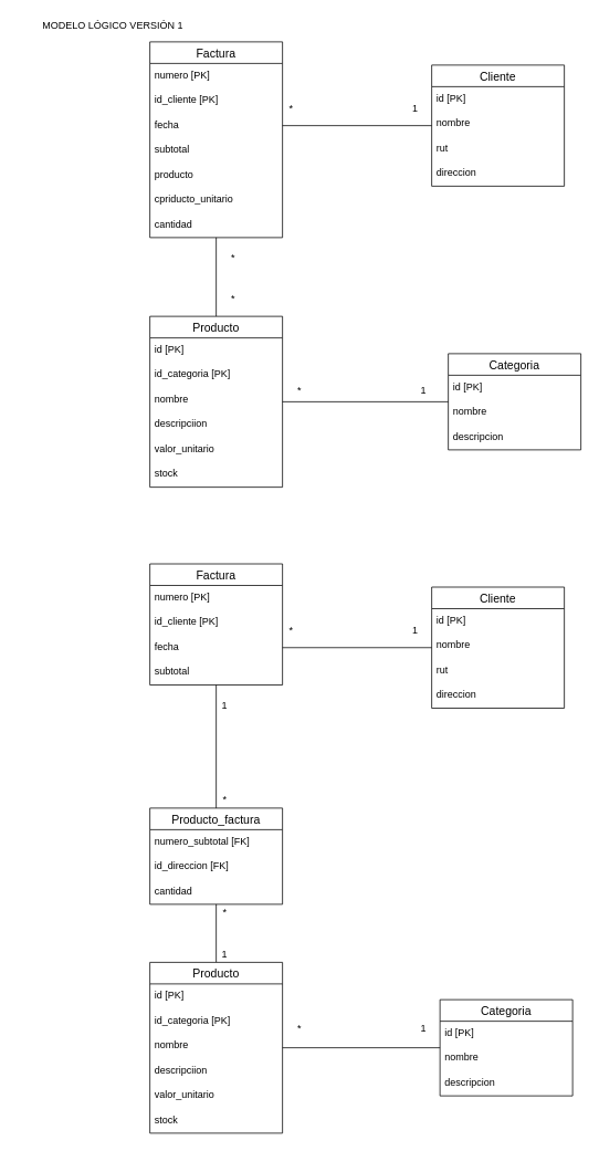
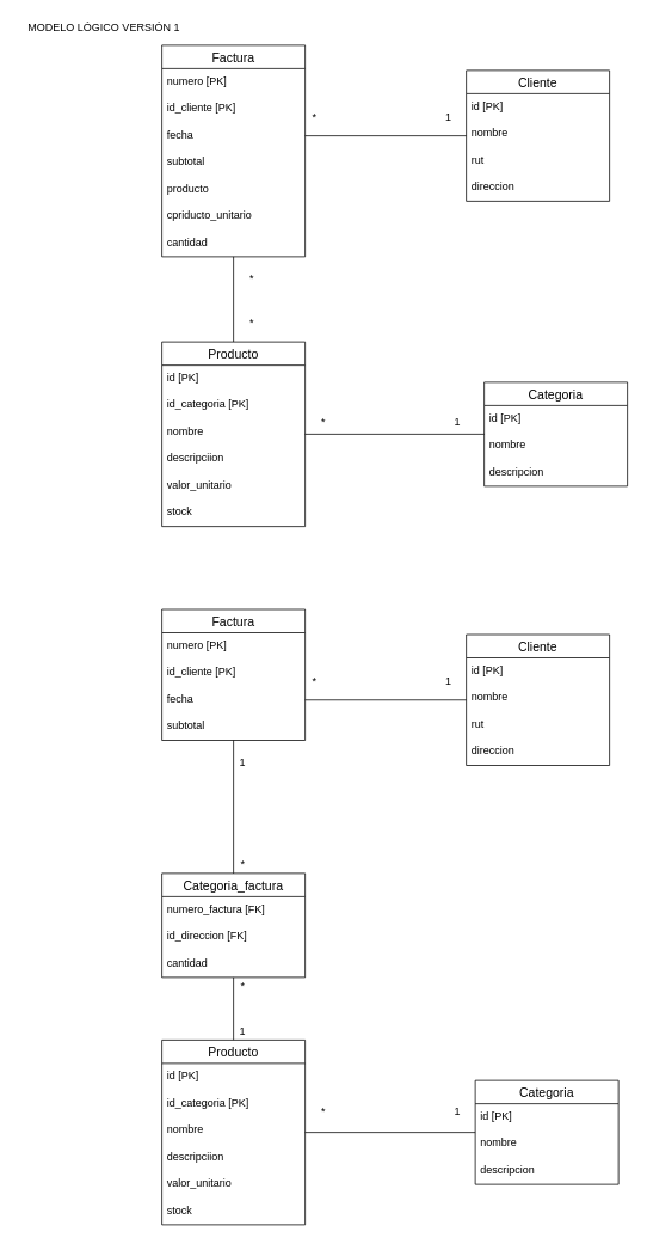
  <mxCell id="0" />
  <mxCell id="1" parent="0" />
  <mxCell id="2" value="Factura" style="swimlane;fontStyle=0;childLayout=stackLayout;horizontal=1;startSize=26;horizontalStack=0;resizeParent=1;resizeParentMax=0;resizeLast=0;collapsible=1;marginBottom=0;align=center;fontSize=14;" vertex="1" parent="1"><mxGeometry x="180" y="50" width="160" height="236" as="geometry" /></mxCell>
  <mxCell id="3" value="numero [PK]" style="text;strokeColor=none;fillColor=none;spacingLeft=4;spacingRight=4;overflow=hidden;rotatable=0;points=[[0,0.5],[1,0.5]];portConstraint=eastwest;fontSize=12;" vertex="1" parent="2"><mxGeometry y="26" width="160" height="30" as="geometry" /></mxCell>
  <mxCell id="4" value="id_cliente [PK]" style="text;strokeColor=none;fillColor=none;spacingLeft=4;spacingRight=4;overflow=hidden;rotatable=0;points=[[0,0.5],[1,0.5]];portConstraint=eastwest;fontSize=12;" vertex="1" parent="2"><mxGeometry y="56" width="160" height="30" as="geometry" /></mxCell>
  <mxCell id="5" value="fecha" style="text;strokeColor=none;fillColor=none;spacingLeft=4;spacingRight=4;overflow=hidden;rotatable=0;points=[[0,0.5],[1,0.5]];portConstraint=eastwest;fontSize=12;" vertex="1" parent="2"><mxGeometry y="86" width="160" height="30" as="geometry" /></mxCell>
  <mxCell id="6" value="subtotal" style="text;strokeColor=none;fillColor=none;spacingLeft=4;spacingRight=4;overflow=hidden;rotatable=0;points=[[0,0.5],[1,0.5]];portConstraint=eastwest;fontSize=12;" vertex="1" parent="2"><mxGeometry y="116" width="160" height="30" as="geometry" /></mxCell>
  <mxCell id="7" value="producto" style="text;strokeColor=none;fillColor=none;spacingLeft=4;spacingRight=4;overflow=hidden;rotatable=0;points=[[0,0.5],[1,0.5]];portConstraint=eastwest;fontSize=12;" vertex="1" parent="2"><mxGeometry y="146" width="160" height="30" as="geometry" /></mxCell>
  <mxCell id="8" value="cpriducto_unitario" style="text;strokeColor=none;fillColor=none;spacingLeft=4;spacingRight=4;overflow=hidden;rotatable=0;points=[[0,0.5],[1,0.5]];portConstraint=eastwest;fontSize=12;" vertex="1" parent="2"><mxGeometry y="176" width="160" height="30" as="geometry" /></mxCell>
  <mxCell id="9" value="cantidad" style="text;strokeColor=none;fillColor=none;spacingLeft=4;spacingRight=4;overflow=hidden;rotatable=0;points=[[0,0.5],[1,0.5]];portConstraint=eastwest;fontSize=12;" vertex="1" parent="2"><mxGeometry y="206" width="160" height="30" as="geometry" /></mxCell>
  <mxCell id="10" value="Cliente" style="swimlane;fontStyle=0;childLayout=stackLayout;horizontal=1;startSize=26;horizontalStack=0;resizeParent=1;resizeParentMax=0;resizeLast=0;collapsible=1;marginBottom=0;align=center;fontSize=14;" vertex="1" parent="1"><mxGeometry x="520" y="78" width="160" height="146" as="geometry" /></mxCell>
  <mxCell id="11" value="id [PK]" style="text;strokeColor=none;fillColor=none;spacingLeft=4;spacingRight=4;overflow=hidden;rotatable=0;points=[[0,0.5],[1,0.5]];portConstraint=eastwest;fontSize=12;" vertex="1" parent="10"><mxGeometry y="26" width="160" height="30" as="geometry" /></mxCell>
  <mxCell id="12" value="nombre" style="text;strokeColor=none;fillColor=none;spacingLeft=4;spacingRight=4;overflow=hidden;rotatable=0;points=[[0,0.5],[1,0.5]];portConstraint=eastwest;fontSize=12;" vertex="1" parent="10"><mxGeometry y="56" width="160" height="30" as="geometry" /></mxCell>
  <mxCell id="13" value="rut" style="text;strokeColor=none;fillColor=none;spacingLeft=4;spacingRight=4;overflow=hidden;rotatable=0;points=[[0,0.5],[1,0.5]];portConstraint=eastwest;fontSize=12;" vertex="1" parent="10"><mxGeometry y="86" width="160" height="30" as="geometry" /></mxCell>
  <mxCell id="14" value="direccion" style="text;strokeColor=none;fillColor=none;spacingLeft=4;spacingRight=4;overflow=hidden;rotatable=0;points=[[0,0.5],[1,0.5]];portConstraint=eastwest;fontSize=12;" vertex="1" parent="10"><mxGeometry y="116" width="160" height="30" as="geometry" /></mxCell>
  <mxCell id="15" style="edgeStyle=none;rounded=0;orthogonalLoop=1;jettySize=auto;html=1;exitX=0.5;exitY=0;exitDx=0;exitDy=0;endArrow=none;endFill=0;" edge="1" parent="1" source="16" target="2"><mxGeometry relative="1" as="geometry"><mxPoint x="300" y="440" as="targetPoint" /></mxGeometry></mxCell>
  <mxCell id="16" value="Producto" style="swimlane;fontStyle=0;childLayout=stackLayout;horizontal=1;startSize=26;horizontalStack=0;resizeParent=1;resizeParentMax=0;resizeLast=0;collapsible=1;marginBottom=0;align=center;fontSize=14;" vertex="1" parent="1"><mxGeometry x="180" y="381" width="160" height="206" as="geometry" /></mxCell>
  <mxCell id="17" value="id [PK]" style="text;strokeColor=none;fillColor=none;spacingLeft=4;spacingRight=4;overflow=hidden;rotatable=0;points=[[0,0.5],[1,0.5]];portConstraint=eastwest;fontSize=12;" vertex="1" parent="16"><mxGeometry y="26" width="160" height="30" as="geometry" /></mxCell>
  <mxCell id="18" value="id_categoria [PK]" style="text;strokeColor=none;fillColor=none;spacingLeft=4;spacingRight=4;overflow=hidden;rotatable=0;points=[[0,0.5],[1,0.5]];portConstraint=eastwest;fontSize=12;" vertex="1" parent="16"><mxGeometry y="56" width="160" height="30" as="geometry" /></mxCell>
  <mxCell id="19" value="nombre" style="text;strokeColor=none;fillColor=none;spacingLeft=4;spacingRight=4;overflow=hidden;rotatable=0;points=[[0,0.5],[1,0.5]];portConstraint=eastwest;fontSize=12;" vertex="1" parent="16"><mxGeometry y="86" width="160" height="30" as="geometry" /></mxCell>
  <mxCell id="20" value="descripciion" style="text;strokeColor=none;fillColor=none;spacingLeft=4;spacingRight=4;overflow=hidden;rotatable=0;points=[[0,0.5],[1,0.5]];portConstraint=eastwest;fontSize=12;" vertex="1" parent="16"><mxGeometry y="116" width="160" height="30" as="geometry" /></mxCell>
  <mxCell id="21" value="valor_unitario" style="text;strokeColor=none;fillColor=none;spacingLeft=4;spacingRight=4;overflow=hidden;rotatable=0;points=[[0,0.5],[1,0.5]];portConstraint=eastwest;fontSize=12;" vertex="1" parent="16"><mxGeometry y="146" width="160" height="30" as="geometry" /></mxCell>
  <mxCell id="22" value="stock" style="text;strokeColor=none;fillColor=none;spacingLeft=4;spacingRight=4;overflow=hidden;rotatable=0;points=[[0,0.5],[1,0.5]];portConstraint=eastwest;fontSize=12;" vertex="1" parent="16"><mxGeometry y="176" width="160" height="30" as="geometry" /></mxCell>
  <mxCell id="23" value="Categoria" style="swimlane;fontStyle=0;childLayout=stackLayout;horizontal=1;startSize=26;horizontalStack=0;resizeParent=1;resizeParentMax=0;resizeLast=0;collapsible=1;marginBottom=0;align=center;fontSize=14;" vertex="1" parent="1"><mxGeometry x="540" y="426" width="160" height="116" as="geometry" /></mxCell>
  <mxCell id="24" value="id [PK]" style="text;strokeColor=none;fillColor=none;spacingLeft=4;spacingRight=4;overflow=hidden;rotatable=0;points=[[0,0.5],[1,0.5]];portConstraint=eastwest;fontSize=12;" vertex="1" parent="23"><mxGeometry y="26" width="160" height="30" as="geometry" /></mxCell>
  <mxCell id="25" value="nombre" style="text;strokeColor=none;fillColor=none;spacingLeft=4;spacingRight=4;overflow=hidden;rotatable=0;points=[[0,0.5],[1,0.5]];portConstraint=eastwest;fontSize=12;" vertex="1" parent="23"><mxGeometry y="56" width="160" height="30" as="geometry" /></mxCell>
  <mxCell id="26" value="descripcion" style="text;strokeColor=none;fillColor=none;spacingLeft=4;spacingRight=4;overflow=hidden;rotatable=0;points=[[0,0.5],[1,0.5]];portConstraint=eastwest;fontSize=12;" vertex="1" parent="23"><mxGeometry y="86" width="160" height="30" as="geometry" /></mxCell>
  <mxCell id="27" style="edgeStyle=none;rounded=0;orthogonalLoop=1;jettySize=auto;html=1;exitX=1;exitY=0.5;exitDx=0;exitDy=0;endArrow=none;endFill=0;" edge="1" parent="1" source="5" target="10"><mxGeometry relative="1" as="geometry" /></mxCell>
  <mxCell id="28" style="edgeStyle=none;rounded=0;orthogonalLoop=1;jettySize=auto;html=1;endArrow=none;endFill=0;" edge="1" parent="1" source="16" target="23"><mxGeometry relative="1" as="geometry" /></mxCell>
  <mxCell id="29" value="*" style="text;html=1;align=center;verticalAlign=middle;resizable=0;points=[];autosize=1;strokeColor=none;fillColor=none;" vertex="1" parent="1"><mxGeometry x="340" y="120" width="20" height="20" as="geometry" /></mxCell>
  <mxCell id="30" value="1" style="text;html=1;align=center;verticalAlign=middle;resizable=0;points=[];autosize=1;strokeColor=none;fillColor=none;" vertex="1" parent="1"><mxGeometry x="490" y="120" width="20" height="20" as="geometry" /></mxCell>
  <mxCell id="31" value="*" style="text;html=1;align=center;verticalAlign=middle;resizable=0;points=[];autosize=1;strokeColor=none;fillColor=none;" vertex="1" parent="1"><mxGeometry x="270" y="300" width="20" height="20" as="geometry" /></mxCell>
  <mxCell id="32" value="*" style="text;html=1;align=center;verticalAlign=middle;resizable=0;points=[];autosize=1;strokeColor=none;fillColor=none;" vertex="1" parent="1"><mxGeometry x="270" y="350" width="20" height="20" as="geometry" /></mxCell>
  <mxCell id="33" value="1" style="text;html=1;align=center;verticalAlign=middle;resizable=0;points=[];autosize=1;strokeColor=none;fillColor=none;" vertex="1" parent="1"><mxGeometry x="500" y="460" width="20" height="20" as="geometry" /></mxCell>
  <mxCell id="34" value="*" style="text;html=1;align=center;verticalAlign=middle;resizable=0;points=[];autosize=1;strokeColor=none;fillColor=none;" vertex="1" parent="1"><mxGeometry x="350" y="460" width="20" height="20" as="geometry" /></mxCell>
  <mxCell id="35" style="edgeStyle=none;rounded=0;orthogonalLoop=1;jettySize=auto;html=1;exitX=0.5;exitY=0;exitDx=0;exitDy=0;endArrow=none;endFill=0;" edge="1" parent="1" source="36" target="41"><mxGeometry relative="1" as="geometry" /></mxCell>
- <mxCell id="36" value="Producto_factura" style="swimlane;fontStyle=0;childLayout=stackLayout;horizontal=1;startSize=26;horizontalStack=0;resizeParent=1;resizeParentMax=0;resizeLast=0;collapsible=1;marginBottom=0;align=center;fontSize=14;" vertex="1" parent="1"><mxGeometry x="180" y="974" width="160" height="116" as="geometry" /></mxCell>
- <mxCell id="37" value="numero_subtotal [FK]" style="text;strokeColor=none;fillColor=none;spacingLeft=4;spacingRight=4;overflow=hidden;rotatable=0;points=[[0,0.5],[1,0.5]];portConstraint=eastwest;fontSize=12;" vertex="1" parent="36"><mxGeometry y="26" width="160" height="30" as="geometry" /></mxCell>
+ <mxCell id="36" value="Categoria_factura" style="swimlane;fontStyle=0;childLayout=stackLayout;horizontal=1;startSize=26;horizontalStack=0;resizeParent=1;resizeParentMax=0;resizeLast=0;collapsible=1;marginBottom=0;align=center;fontSize=14;" vertex="1" parent="1"><mxGeometry x="180" y="974" width="160" height="116" as="geometry" /></mxCell>
+ <mxCell id="37" value="numero_factura [FK]" style="text;strokeColor=none;fillColor=none;spacingLeft=4;spacingRight=4;overflow=hidden;rotatable=0;points=[[0,0.5],[1,0.5]];portConstraint=eastwest;fontSize=12;" vertex="1" parent="36"><mxGeometry y="26" width="160" height="30" as="geometry" /></mxCell>
  <mxCell id="38" value="id_direccion [FK]" style="text;strokeColor=none;fillColor=none;spacingLeft=4;spacingRight=4;overflow=hidden;rotatable=0;points=[[0,0.5],[1,0.5]];portConstraint=eastwest;fontSize=12;" vertex="1" parent="36"><mxGeometry y="56" width="160" height="30" as="geometry" /></mxCell>
  <mxCell id="39" value="cantidad" style="text;strokeColor=none;fillColor=none;spacingLeft=4;spacingRight=4;overflow=hidden;rotatable=0;points=[[0,0.5],[1,0.5]];portConstraint=eastwest;fontSize=12;" vertex="1" parent="36"><mxGeometry y="86" width="160" height="30" as="geometry" /></mxCell>
- <mxCell id="40" value="MODELO LÓGICO VERSIÓN 1" style="text;html=1;align=center;verticalAlign=middle;resizable=0;points=[];autosize=1;strokeColor=none;fillColor=none;" vertex="1" parent="1"><mxGeometry x="40" y="20" width="190" height="20" as="geometry" /></mxCell>
+ <mxCell id="40" value="MODELO LÓGICO VERSIÓN 1" style="text;html=1;align=center;verticalAlign=middle;resizable=0;points=[];autosize=1;strokeColor=none;fillColor=none;" vertex="1" parent="1"><mxGeometry x="20" y="20" width="190" height="20" as="geometry" /></mxCell>
  <mxCell id="41" value="Factura" style="swimlane;fontStyle=0;childLayout=stackLayout;horizontal=1;startSize=26;horizontalStack=0;resizeParent=1;resizeParentMax=0;resizeLast=0;collapsible=1;marginBottom=0;align=center;fontSize=14;" vertex="1" parent="1"><mxGeometry x="180" y="679.5" width="160" height="146" as="geometry" /></mxCell>
  <mxCell id="42" value="numero [PK]" style="text;strokeColor=none;fillColor=none;spacingLeft=4;spacingRight=4;overflow=hidden;rotatable=0;points=[[0,0.5],[1,0.5]];portConstraint=eastwest;fontSize=12;" vertex="1" parent="41"><mxGeometry y="26" width="160" height="30" as="geometry" /></mxCell>
  <mxCell id="43" value="id_cliente [PK]" style="text;strokeColor=none;fillColor=none;spacingLeft=4;spacingRight=4;overflow=hidden;rotatable=0;points=[[0,0.5],[1,0.5]];portConstraint=eastwest;fontSize=12;" vertex="1" parent="41"><mxGeometry y="56" width="160" height="30" as="geometry" /></mxCell>
  <mxCell id="44" value="fecha" style="text;strokeColor=none;fillColor=none;spacingLeft=4;spacingRight=4;overflow=hidden;rotatable=0;points=[[0,0.5],[1,0.5]];portConstraint=eastwest;fontSize=12;" vertex="1" parent="41"><mxGeometry y="86" width="160" height="30" as="geometry" /></mxCell>
  <mxCell id="45" value="subtotal" style="text;strokeColor=none;fillColor=none;spacingLeft=4;spacingRight=4;overflow=hidden;rotatable=0;points=[[0,0.5],[1,0.5]];portConstraint=eastwest;fontSize=12;" vertex="1" parent="41"><mxGeometry y="116" width="160" height="30" as="geometry" /></mxCell>
  <mxCell id="46" value="Cliente" style="swimlane;fontStyle=0;childLayout=stackLayout;horizontal=1;startSize=26;horizontalStack=0;resizeParent=1;resizeParentMax=0;resizeLast=0;collapsible=1;marginBottom=0;align=center;fontSize=14;" vertex="1" parent="1"><mxGeometry x="520" y="707.5" width="160" height="146" as="geometry" /></mxCell>
  <mxCell id="47" value="id [PK]" style="text;strokeColor=none;fillColor=none;spacingLeft=4;spacingRight=4;overflow=hidden;rotatable=0;points=[[0,0.5],[1,0.5]];portConstraint=eastwest;fontSize=12;" vertex="1" parent="46"><mxGeometry y="26" width="160" height="30" as="geometry" /></mxCell>
  <mxCell id="48" value="nombre" style="text;strokeColor=none;fillColor=none;spacingLeft=4;spacingRight=4;overflow=hidden;rotatable=0;points=[[0,0.5],[1,0.5]];portConstraint=eastwest;fontSize=12;" vertex="1" parent="46"><mxGeometry y="56" width="160" height="30" as="geometry" /></mxCell>
  <mxCell id="49" value="rut" style="text;strokeColor=none;fillColor=none;spacingLeft=4;spacingRight=4;overflow=hidden;rotatable=0;points=[[0,0.5],[1,0.5]];portConstraint=eastwest;fontSize=12;" vertex="1" parent="46"><mxGeometry y="86" width="160" height="30" as="geometry" /></mxCell>
  <mxCell id="50" value="direccion" style="text;strokeColor=none;fillColor=none;spacingLeft=4;spacingRight=4;overflow=hidden;rotatable=0;points=[[0,0.5],[1,0.5]];portConstraint=eastwest;fontSize=12;" vertex="1" parent="46"><mxGeometry y="116" width="160" height="30" as="geometry" /></mxCell>
  <mxCell id="51" style="edgeStyle=none;rounded=0;orthogonalLoop=1;jettySize=auto;html=1;exitX=0.5;exitY=0;exitDx=0;exitDy=0;endArrow=none;endFill=0;" edge="1" parent="1" source="52" target="36"><mxGeometry relative="1" as="geometry" /></mxCell>
  <mxCell id="52" value="Producto" style="swimlane;fontStyle=0;childLayout=stackLayout;horizontal=1;startSize=26;horizontalStack=0;resizeParent=1;resizeParentMax=0;resizeLast=0;collapsible=1;marginBottom=0;align=center;fontSize=14;" vertex="1" parent="1"><mxGeometry x="180" y="1160" width="160" height="206" as="geometry" /></mxCell>
  <mxCell id="53" value="id [PK]" style="text;strokeColor=none;fillColor=none;spacingLeft=4;spacingRight=4;overflow=hidden;rotatable=0;points=[[0,0.5],[1,0.5]];portConstraint=eastwest;fontSize=12;" vertex="1" parent="52"><mxGeometry y="26" width="160" height="30" as="geometry" /></mxCell>
  <mxCell id="54" value="id_categoria [PK]" style="text;strokeColor=none;fillColor=none;spacingLeft=4;spacingRight=4;overflow=hidden;rotatable=0;points=[[0,0.5],[1,0.5]];portConstraint=eastwest;fontSize=12;" vertex="1" parent="52"><mxGeometry y="56" width="160" height="30" as="geometry" /></mxCell>
  <mxCell id="55" value="nombre" style="text;strokeColor=none;fillColor=none;spacingLeft=4;spacingRight=4;overflow=hidden;rotatable=0;points=[[0,0.5],[1,0.5]];portConstraint=eastwest;fontSize=12;" vertex="1" parent="52"><mxGeometry y="86" width="160" height="30" as="geometry" /></mxCell>
  <mxCell id="56" value="descripciion" style="text;strokeColor=none;fillColor=none;spacingLeft=4;spacingRight=4;overflow=hidden;rotatable=0;points=[[0,0.5],[1,0.5]];portConstraint=eastwest;fontSize=12;" vertex="1" parent="52"><mxGeometry y="116" width="160" height="30" as="geometry" /></mxCell>
  <mxCell id="57" value="valor_unitario" style="text;strokeColor=none;fillColor=none;spacingLeft=4;spacingRight=4;overflow=hidden;rotatable=0;points=[[0,0.5],[1,0.5]];portConstraint=eastwest;fontSize=12;" vertex="1" parent="52"><mxGeometry y="146" width="160" height="30" as="geometry" /></mxCell>
  <mxCell id="58" value="stock" style="text;strokeColor=none;fillColor=none;spacingLeft=4;spacingRight=4;overflow=hidden;rotatable=0;points=[[0,0.5],[1,0.5]];portConstraint=eastwest;fontSize=12;" vertex="1" parent="52"><mxGeometry y="176" width="160" height="30" as="geometry" /></mxCell>
  <mxCell id="59" value="Categoria" style="swimlane;fontStyle=0;childLayout=stackLayout;horizontal=1;startSize=26;horizontalStack=0;resizeParent=1;resizeParentMax=0;resizeLast=0;collapsible=1;marginBottom=0;align=center;fontSize=14;" vertex="1" parent="1"><mxGeometry x="530" y="1205" width="160" height="116" as="geometry" /></mxCell>
  <mxCell id="60" value="id [PK]" style="text;strokeColor=none;fillColor=none;spacingLeft=4;spacingRight=4;overflow=hidden;rotatable=0;points=[[0,0.5],[1,0.5]];portConstraint=eastwest;fontSize=12;" vertex="1" parent="59"><mxGeometry y="26" width="160" height="30" as="geometry" /></mxCell>
  <mxCell id="61" value="nombre" style="text;strokeColor=none;fillColor=none;spacingLeft=4;spacingRight=4;overflow=hidden;rotatable=0;points=[[0,0.5],[1,0.5]];portConstraint=eastwest;fontSize=12;" vertex="1" parent="59"><mxGeometry y="56" width="160" height="30" as="geometry" /></mxCell>
  <mxCell id="62" value="descripcion" style="text;strokeColor=none;fillColor=none;spacingLeft=4;spacingRight=4;overflow=hidden;rotatable=0;points=[[0,0.5],[1,0.5]];portConstraint=eastwest;fontSize=12;" vertex="1" parent="59"><mxGeometry y="86" width="160" height="30" as="geometry" /></mxCell>
  <mxCell id="63" style="edgeStyle=none;rounded=0;orthogonalLoop=1;jettySize=auto;html=1;exitX=1;exitY=0.5;exitDx=0;exitDy=0;endArrow=none;endFill=0;" edge="1" source="44" target="46" parent="1"><mxGeometry relative="1" as="geometry" /></mxCell>
  <mxCell id="64" style="edgeStyle=none;rounded=0;orthogonalLoop=1;jettySize=auto;html=1;endArrow=none;endFill=0;" edge="1" source="52" target="59" parent="1"><mxGeometry relative="1" as="geometry" /></mxCell>
  <mxCell id="65" value="*" style="text;html=1;align=center;verticalAlign=middle;resizable=0;points=[];autosize=1;strokeColor=none;fillColor=none;" vertex="1" parent="1"><mxGeometry x="340" y="749.5" width="20" height="20" as="geometry" /></mxCell>
  <mxCell id="66" value="1" style="text;html=1;align=center;verticalAlign=middle;resizable=0;points=[];autosize=1;strokeColor=none;fillColor=none;" vertex="1" parent="1"><mxGeometry x="490" y="749.5" width="20" height="20" as="geometry" /></mxCell>
  <mxCell id="67" value="*" style="text;html=1;align=center;verticalAlign=middle;resizable=0;points=[];autosize=1;strokeColor=none;fillColor=none;" vertex="1" parent="1"><mxGeometry x="260" y="954" width="20" height="20" as="geometry" /></mxCell>
  <mxCell id="68" value="*" style="text;html=1;align=center;verticalAlign=middle;resizable=0;points=[];autosize=1;strokeColor=none;fillColor=none;" vertex="1" parent="1"><mxGeometry x="260" y="1090" width="20" height="20" as="geometry" /></mxCell>
  <mxCell id="69" value="1" style="text;html=1;align=center;verticalAlign=middle;resizable=0;points=[];autosize=1;strokeColor=none;fillColor=none;" vertex="1" parent="1"><mxGeometry x="500" y="1230" width="20" height="20" as="geometry" /></mxCell>
  <mxCell id="70" value="*" style="text;html=1;align=center;verticalAlign=middle;resizable=0;points=[];autosize=1;strokeColor=none;fillColor=none;" vertex="1" parent="1"><mxGeometry x="350" y="1230" width="20" height="20" as="geometry" /></mxCell>
  <mxCell id="71" value="1" style="text;html=1;align=center;verticalAlign=middle;resizable=0;points=[];autosize=1;strokeColor=none;fillColor=none;" vertex="1" parent="1"><mxGeometry x="260" y="840" width="20" height="20" as="geometry" /></mxCell>
  <mxCell id="72" value="1" style="text;html=1;align=center;verticalAlign=middle;resizable=0;points=[];autosize=1;strokeColor=none;fillColor=none;" vertex="1" parent="1"><mxGeometry x="260" y="1140" width="20" height="20" as="geometry" /></mxCell>
